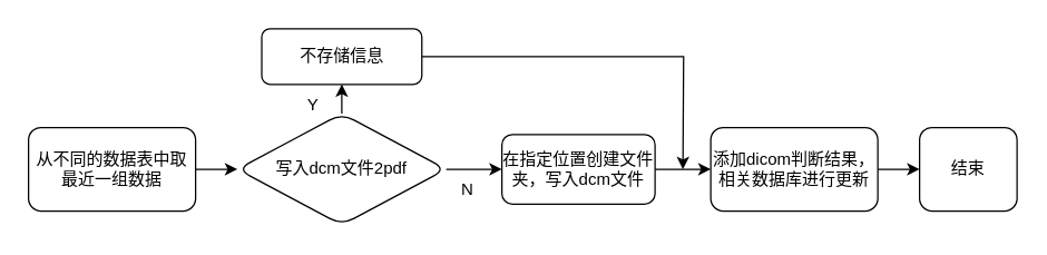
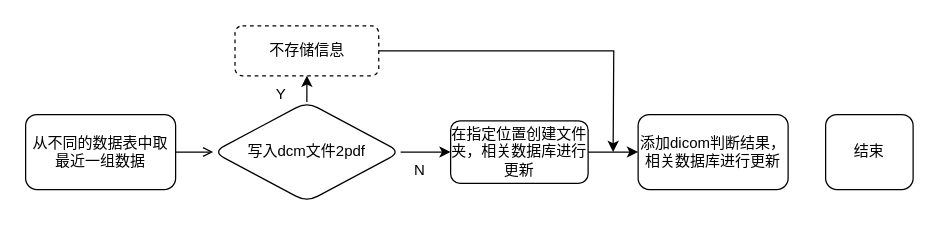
  <mxCell id="0" />
  <mxCell id="1" parent="0" />
- <mxCell id="2" value="" style="edgeStyle=orthogonalEdgeStyle;rounded=0;orthogonalLoop=1;jettySize=auto;html=1;" edge="1" parent="1" source="3" target="6"><mxGeometry relative="1" as="geometry" /></mxCell>
+ <mxCell id="2" value="" style="edgeStyle=orthogonalEdgeStyle;rounded=0;orthogonalLoop=1;jettySize=auto;html=1;endArrow=open;" edge="1" parent="1" source="3" target="6"><mxGeometry relative="1" as="geometry" /></mxCell>
  <mxCell id="3" value="从不同的数据表中取最近一组数据" style="whiteSpace=wrap;html=1;rounded=1;" vertex="1" parent="1"><mxGeometry x="20" y="91" width="120" height="60" as="geometry" /></mxCell>
  <mxCell id="4" value="" style="edgeStyle=orthogonalEdgeStyle;rounded=0;orthogonalLoop=1;jettySize=auto;html=1;" edge="1" parent="1" source="6" target="8"><mxGeometry relative="1" as="geometry" /></mxCell>
  <mxCell id="5" value="" style="edgeStyle=orthogonalEdgeStyle;rounded=0;orthogonalLoop=1;jettySize=auto;html=1;" edge="1" parent="1" source="6" target="10"><mxGeometry relative="1" as="geometry" /></mxCell>
  <mxCell id="6" value="写入dcm文件2pdf" style="rhombus;whiteSpace=wrap;html=1;rounded=1;" vertex="1" parent="1"><mxGeometry x="170" y="81" width="150" height="80" as="geometry" /></mxCell>
  <mxCell id="7" value="" style="edgeStyle=orthogonalEdgeStyle;rounded=0;orthogonalLoop=1;jettySize=auto;html=1;" edge="1" parent="1" source="8" target="12"><mxGeometry relative="1" as="geometry" /></mxCell>
- <mxCell id="8" value="在指定位置创建文件夹，写入dcm文件" style="whiteSpace=wrap;html=1;rounded=1;" vertex="1" parent="1"><mxGeometry x="360" y="96" width="110" height="50" as="geometry" /></mxCell>
+ <mxCell id="8" value="在指定位置创建文件夹，相关数据库进行更新" style="whiteSpace=wrap;html=1;rounded=1;" vertex="1" parent="1"><mxGeometry x="360" y="96" width="110" height="50" as="geometry" /></mxCell>
  <mxCell id="9" style="edgeStyle=orthogonalEdgeStyle;rounded=0;orthogonalLoop=1;jettySize=auto;html=1;" edge="1" parent="1" source="10"><mxGeometry relative="1" as="geometry"><mxPoint x="490" y="121" as="targetPoint" /></mxGeometry></mxCell>
- <mxCell id="10" value="不存储信息" style="whiteSpace=wrap;html=1;rounded=1;" vertex="1" parent="1"><mxGeometry x="187.5" y="20" width="115" height="40" as="geometry" /></mxCell>
- <mxCell id="11" value="" style="edgeStyle=orthogonalEdgeStyle;rounded=0;orthogonalLoop=1;jettySize=auto;html=1;" edge="1" parent="1" source="12" target="13"><mxGeometry relative="1" as="geometry" /></mxCell>
+ <mxCell id="10" value="不存储信息" style="whiteSpace=wrap;html=1;rounded=1;dashed=1;" vertex="1" parent="1"><mxGeometry x="187.5" y="20" width="115" height="40" as="geometry" /></mxCell>
  <mxCell id="12" value="添加dicom判断结果，相关数据库进行更新" style="whiteSpace=wrap;html=1;rounded=1;" vertex="1" parent="1"><mxGeometry x="510" y="91" width="120" height="60" as="geometry" /></mxCell>
  <mxCell id="13" value="结束" style="whiteSpace=wrap;html=1;rounded=1;" vertex="1" parent="1"><mxGeometry x="660" y="91" width="70" height="60" as="geometry" /></mxCell>
  <mxCell id="14" value="Y" style="text;html=1;align=center;verticalAlign=middle;resizable=0;points=[];autosize=1;strokeColor=none;fillColor=none;" vertex="1" parent="1"><mxGeometry x="209" y="60" width="30" height="30" as="geometry" /></mxCell>
  <mxCell id="15" value="N" style="text;html=1;align=center;verticalAlign=middle;resizable=0;points=[];autosize=1;strokeColor=none;fillColor=none;" vertex="1" parent="1"><mxGeometry x="320" y="121" width="30" height="30" as="geometry" /></mxCell>
